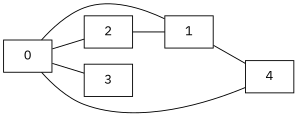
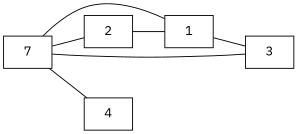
  graph {
    fontname="IBM Plex Sans"
    rankdir=LR
    node [fillcolor=white fontname="IBM Plex Sans" shape=rectangle style=filled]
    edge [arrowsize=0.75 fontname="IBM Plex Sans" fontsize=16]
-   n1 [label=0]
+   n1 [label=7]
    n2 [label=1]
    n3 [label=2]
    n4 [label=3]
    n5 [label=4]
    n1 -- n2
    n1 -- n3
    n1 -- n4
    n1 -- n5
-   n2 -- n5
+   n2 -- n4
    n3 -- n2
  }
